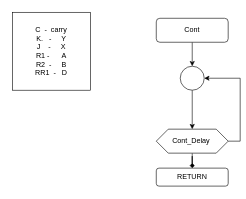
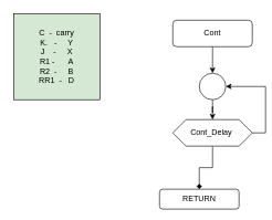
  <mxCell id="0" />
  <mxCell id="1" parent="0" />
- <mxCell id="2" value="C &amp;nbsp;- &amp;nbsp;carry&lt;br&gt;K. &amp;nbsp; - &amp;nbsp; &amp;nbsp; Y&lt;br&gt;J &amp;nbsp; &amp;nbsp;- &amp;nbsp; &amp;nbsp; X&lt;br&gt;R1 - &amp;nbsp; &amp;nbsp; &amp;nbsp;A&lt;br&gt;R2 &amp;nbsp;- &amp;nbsp; &amp;nbsp; B&lt;br&gt;RR1 &amp;nbsp;- &amp;nbsp; D" style="whiteSpace=wrap;html=1;aspect=fixed;" parent="1" vertex="1"><mxGeometry x="20" y="20" width="130" height="130" as="geometry" /></mxCell>
+ <mxCell id="2" value="C &amp;nbsp;- &amp;nbsp;carry&lt;br&gt;K. &amp;nbsp; - &amp;nbsp; &amp;nbsp; Y&lt;br&gt;J &amp;nbsp; &amp;nbsp;- &amp;nbsp; &amp;nbsp; X&lt;br&gt;R1 - &amp;nbsp; &amp;nbsp; &amp;nbsp;A&lt;br&gt;R2 &amp;nbsp;- &amp;nbsp; &amp;nbsp; B&lt;br&gt;RR1 &amp;nbsp;- &amp;nbsp; D" style="whiteSpace=wrap;html=1;aspect=fixed;fillColor=#d5e8d4;" parent="1" vertex="1"><mxGeometry x="20" y="20" width="130" height="130" as="geometry" /></mxCell>
  <mxCell id="3" style="edgeStyle=orthogonalEdgeStyle;rounded=0;orthogonalLoop=1;jettySize=auto;html=1;exitX=0.5;exitY=1;exitDx=0;exitDy=0;" edge="1" parent="1" source="4" target="6"><mxGeometry relative="1" as="geometry" /></mxCell>
  <mxCell id="4" value="Cont" style="rounded=1;whiteSpace=wrap;html=1;" vertex="1" parent="1"><mxGeometry x="260" y="30" width="120" height="40" as="geometry" /></mxCell>
  <mxCell id="5" style="edgeStyle=orthogonalEdgeStyle;rounded=0;orthogonalLoop=1;jettySize=auto;html=1;exitX=0.5;exitY=1;exitDx=0;exitDy=0;" edge="1" parent="1" source="6" target="9"><mxGeometry relative="1" as="geometry" /></mxCell>
  <mxCell id="6" value="" style="ellipse;whiteSpace=wrap;html=1;aspect=fixed;" vertex="1" parent="1"><mxGeometry x="300" y="110" width="40" height="40" as="geometry" /></mxCell>
  <mxCell id="7" style="edgeStyle=orthogonalEdgeStyle;rounded=0;orthogonalLoop=1;jettySize=auto;html=1;exitX=0.5;exitY=1;exitDx=0;exitDy=0;endArrow=diamond;" edge="1" parent="1" source="9" target="10"><mxGeometry relative="1" as="geometry" /></mxCell>
  <mxCell id="8" style="edgeStyle=orthogonalEdgeStyle;rounded=0;orthogonalLoop=1;jettySize=auto;html=1;exitX=1;exitY=0.5;exitDx=0;exitDy=0;entryX=1;entryY=0.5;entryDx=0;entryDy=0;" edge="1" parent="1" source="9" target="6"><mxGeometry relative="1" as="geometry" /></mxCell>
- <mxCell id="9" value="Cont_Delay&amp;nbsp;" style="shape=hexagon;perimeter=hexagonPerimeter2;whiteSpace=wrap;html=1;fixedSize=1;" vertex="1" parent="1"><mxGeometry x="260" y="215" width="120" height="40" as="geometry" /></mxCell>
- <mxCell id="10" value="RETURN" style="rounded=1;whiteSpace=wrap;html=1;" vertex="1" parent="1"><mxGeometry x="260" y="280" width="120" height="30" as="geometry" /></mxCell>
+ <mxCell id="9" value="Cont_Delay&amp;nbsp;" style="shape=hexagon;perimeter=hexagonPerimeter2;whiteSpace=wrap;html=1;fixedSize=1;" vertex="1" parent="1"><mxGeometry x="260" y="180" width="120" height="40" as="geometry" /></mxCell>
+ <mxCell id="10" value="RETURN" style="rounded=1;whiteSpace=wrap;html=1;" vertex="1" parent="1"><mxGeometry x="240" y="285" width="120" height="30" as="geometry" /></mxCell>
